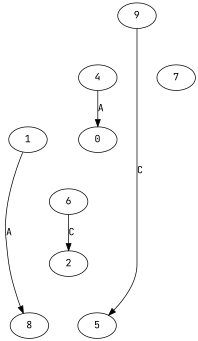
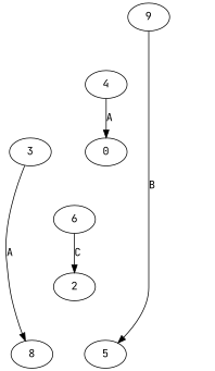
  digraph {
    fontname="JetBrains Mono"
    node [fontname="JetBrains Mono"]
    edge [fontname="JetBrains Mono" style=invis]
    0
    5
    6
    4
    2
    n6 [label=9]
-   7
    8
-   3 [label=1]
+   3
    0 -> 5 [label=BCD]
    0 -> 6 [label=BC]
    6 -> 2 [label=C style=""]
    4 -> 0 [label=A style=""]
    2 -> 5 [label=CD]
    2 -> 8 [label=BCD]
-   n6 -> 5 [label=C style=""]
+   n6 -> 5 [label=B style=""]
    n6 -> 4 [label=BCD]
-   n6 -> 7 [label=CD]
    3 -> 5 [label=BCD]
    3 -> 6 [label=CD]
    3 -> 8 [label=A style=""]
  }
